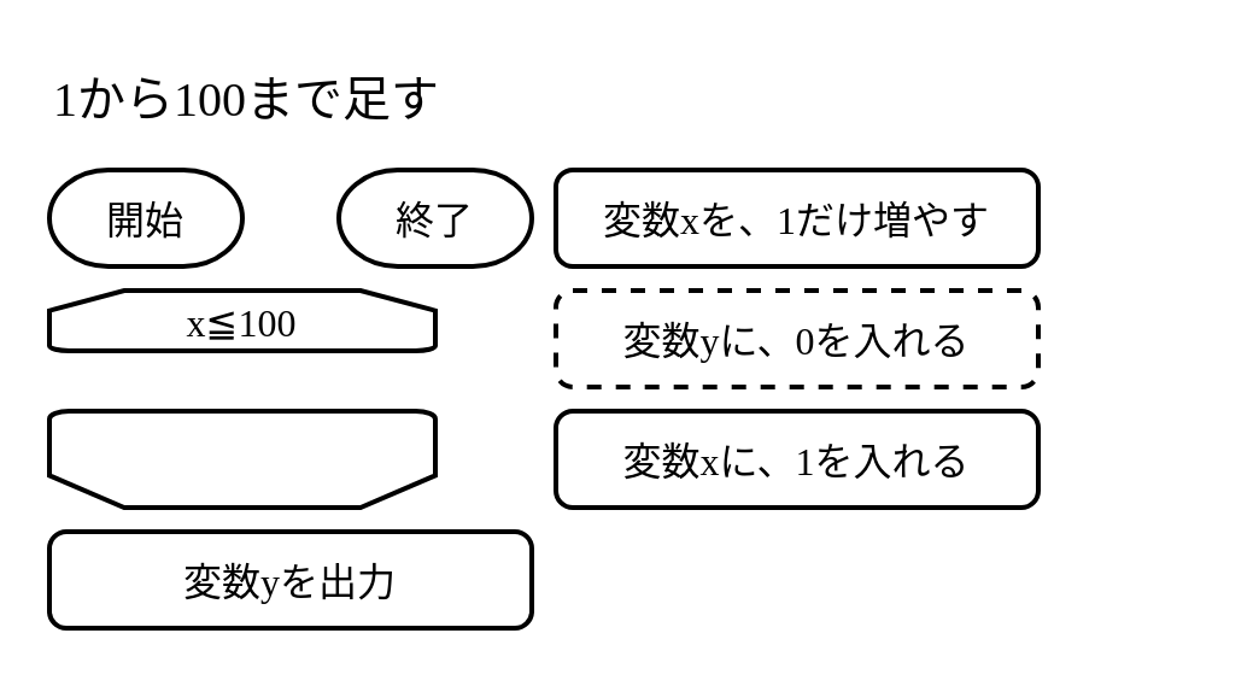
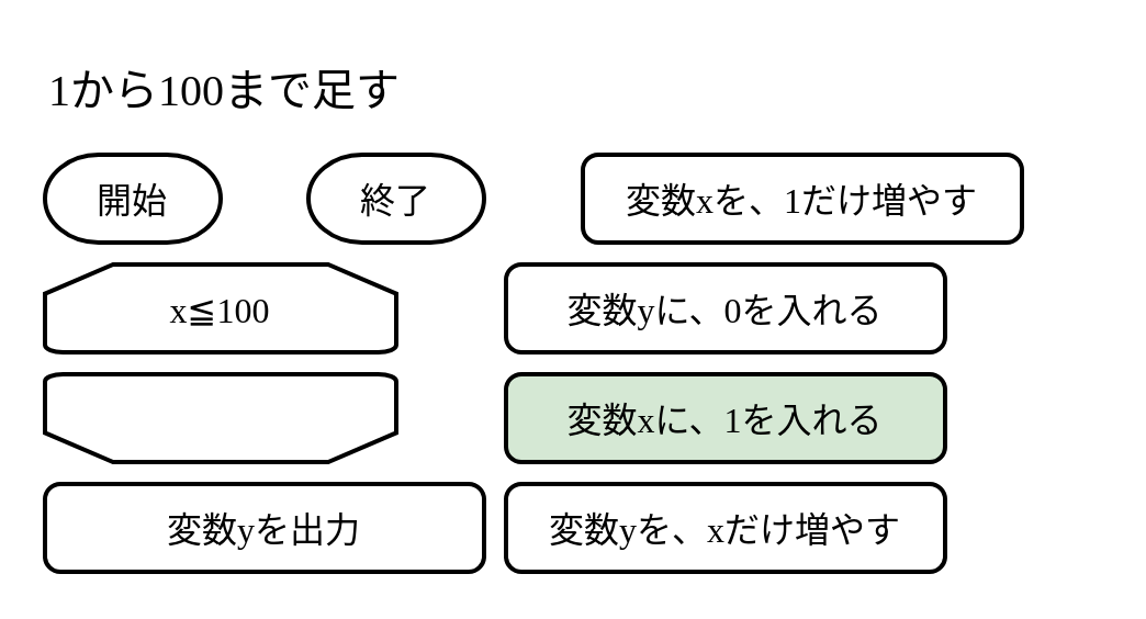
  <mxCell id="0" />
  <mxCell id="1" parent="0" />
  <mxCell id="2" value="開始" style="strokeWidth=2;shape=mxgraph.flowchart.terminator;fontSize=16;fontFamily=BIZ UDPGothic;" parent="1" vertex="1"><mxGeometry x="20" y="70" width="80" height="40" as="geometry" /></mxCell>
  <mxCell id="3" value="終了" style="strokeWidth=2;shape=mxgraph.flowchart.terminator;fontSize=16;fontFamily=BIZ UDPGothic;" parent="1" vertex="1"><mxGeometry x="140" y="70" width="80" height="40" as="geometry" /></mxCell>
  <mxCell id="4" value="1から100まで足す" style="text;html=1;strokeColor=none;fillColor=none;align=left;verticalAlign=middle;whiteSpace=wrap;rounded=0;fontSize=20;fontFamily=BIZ UDPGothic;" parent="1" vertex="1"><mxGeometry x="20" y="20" width="480" height="40" as="geometry" /></mxCell>
- <mxCell id="5" value="x≦100" style="strokeWidth=2;shape=mxgraph.flowchart.loop_limit;fontSize=16;fontFamily=BIZ UDPGothic;" parent="1" vertex="1"><mxGeometry x="20" y="120" width="160" height="25" as="geometry" /></mxCell>
+ <mxCell id="5" value="x≦100" style="strokeWidth=2;shape=mxgraph.flowchart.loop_limit;fontSize=16;fontFamily=BIZ UDPGothic;" parent="1" vertex="1"><mxGeometry x="20" y="120" width="160" height="40" as="geometry" /></mxCell>
  <mxCell id="6" value="" style="strokeWidth=2;shape=mxgraph.flowchart.loop_limit;direction=west;fontSize=16;fontFamily=BIZ UDPGothic;" parent="1" vertex="1"><mxGeometry x="20" y="170" width="160" height="40" as="geometry" /></mxCell>
- <mxCell id="7" value="変数yに、0を入れる" style="rounded=1;absoluteArcSize=1;arcSize=14;strokeWidth=2;fontSize=16;fontFamily=BIZ UDPGothic;dashed=1;" parent="1" vertex="1"><mxGeometry x="230" y="120" width="200" height="40" as="geometry" /></mxCell>
- <mxCell id="8" value="変数xに、1を入れる" style="rounded=1;absoluteArcSize=1;arcSize=14;strokeWidth=2;fontSize=16;fontFamily=BIZ UDPGothic;" parent="1" vertex="1"><mxGeometry x="230" y="170" width="200" height="40" as="geometry" /></mxCell>
+ <mxCell id="7" value="変数yに、0を入れる" style="rounded=1;absoluteArcSize=1;arcSize=14;strokeWidth=2;fontSize=16;fontFamily=BIZ UDPGothic;" parent="1" vertex="1"><mxGeometry x="230" y="120" width="200" height="40" as="geometry" /></mxCell>
+ <mxCell id="8" value="変数xに、1を入れる" style="rounded=1;absoluteArcSize=1;arcSize=14;strokeWidth=2;fontSize=16;fontFamily=BIZ UDPGothic;fillColor=#d5e8d4;" parent="1" vertex="1"><mxGeometry x="230" y="170" width="200" height="40" as="geometry" /></mxCell>
+ <mxCell id="9" value="変数yを、xだけ増やす" style="rounded=1;absoluteArcSize=1;arcSize=14;strokeWidth=2;fontSize=16;fontFamily=BIZ UDPGothic;" parent="1" vertex="1"><mxGeometry x="230" y="220" width="200" height="40" as="geometry" /></mxCell>
  <mxCell id="10" value="変数yを出力" style="rounded=1;absoluteArcSize=1;arcSize=14;strokeWidth=2;fontSize=16;fontFamily=BIZ UDPGothic;" parent="1" vertex="1"><mxGeometry x="20" y="220" width="200" height="40" as="geometry" /></mxCell>
- <mxCell id="11" value="変数xを、1だけ増やす" style="rounded=1;absoluteArcSize=1;arcSize=14;strokeWidth=2;fontSize=16;fontFamily=BIZ UDPGothic;" vertex="1" parent="1"><mxGeometry x="230" y="70" width="200" height="40" as="geometry" /></mxCell>
+ <mxCell id="11" value="変数xを、1だけ増やす" style="rounded=1;absoluteArcSize=1;arcSize=14;strokeWidth=2;fontSize=16;fontFamily=BIZ UDPGothic;" vertex="1" parent="1"><mxGeometry x="265" y="70" width="200" height="40" as="geometry" /></mxCell>
